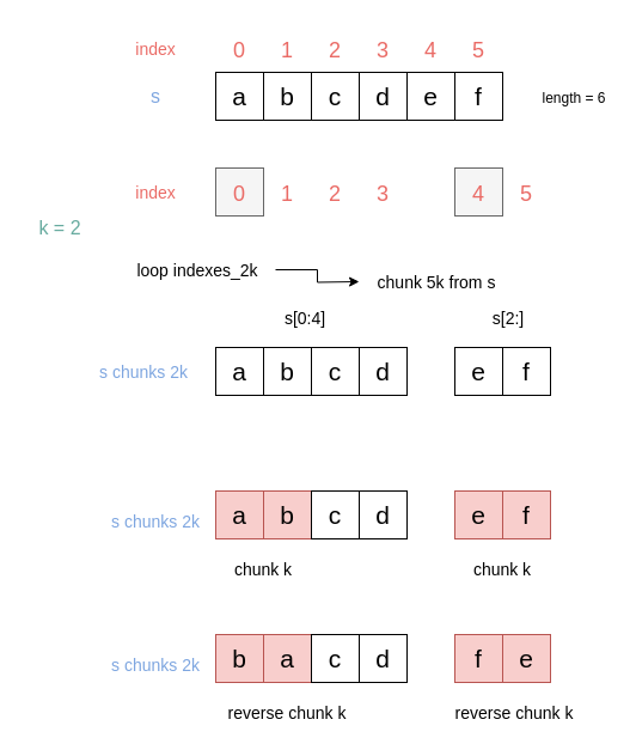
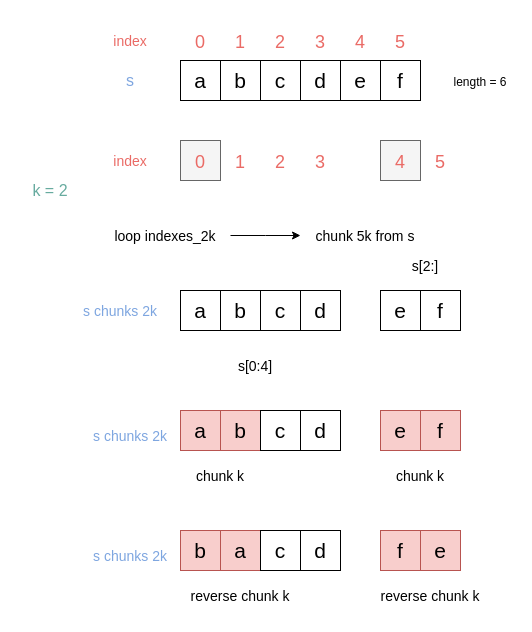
  <mxCell id="0" />
  <mxCell id="1" parent="0" />
  <mxCell id="2" value="a" style="whiteSpace=wrap;html=1;aspect=fixed;fontSize=21;" vertex="1" parent="1"><mxGeometry x="180" y="60" width="40" height="40" as="geometry" /></mxCell>
  <mxCell id="3" value="b" style="whiteSpace=wrap;html=1;aspect=fixed;fontSize=21;" vertex="1" parent="1"><mxGeometry x="220" y="60" width="40" height="40" as="geometry" /></mxCell>
  <mxCell id="4" value="c" style="whiteSpace=wrap;html=1;aspect=fixed;fontSize=21;" vertex="1" parent="1"><mxGeometry x="260" y="60" width="40" height="40" as="geometry" /></mxCell>
  <mxCell id="5" value="d" style="whiteSpace=wrap;html=1;aspect=fixed;fontSize=21;" vertex="1" parent="1"><mxGeometry x="300" y="60" width="40" height="40" as="geometry" /></mxCell>
  <mxCell id="6" value="e" style="whiteSpace=wrap;html=1;aspect=fixed;fontSize=21;" vertex="1" parent="1"><mxGeometry x="340" y="60" width="40" height="40" as="geometry" /></mxCell>
  <mxCell id="7" value="f" style="whiteSpace=wrap;html=1;aspect=fixed;fontSize=21;" vertex="1" parent="1"><mxGeometry x="380" y="60" width="40" height="40" as="geometry" /></mxCell>
  <mxCell id="8" value="&lt;font color=&quot;#ea6b66&quot; style=&quot;font-size: 18px;&quot;&gt;0&lt;/font&gt;" style="text;html=1;strokeColor=none;fillColor=none;align=center;verticalAlign=middle;whiteSpace=wrap;rounded=0;fontSize=21;" vertex="1" parent="1"><mxGeometry x="180" y="20" width="40" height="40" as="geometry" /></mxCell>
  <mxCell id="9" value="&lt;font color=&quot;#ea6b66&quot; style=&quot;font-size: 18px;&quot;&gt;1&lt;/font&gt;" style="text;html=1;strokeColor=none;fillColor=none;align=center;verticalAlign=middle;whiteSpace=wrap;rounded=0;fontSize=21;" vertex="1" parent="1"><mxGeometry x="220" y="20" width="40" height="40" as="geometry" /></mxCell>
  <mxCell id="10" value="&lt;font color=&quot;#ea6b66&quot; style=&quot;font-size: 18px;&quot;&gt;2&lt;/font&gt;" style="text;html=1;strokeColor=none;fillColor=none;align=center;verticalAlign=middle;whiteSpace=wrap;rounded=0;fontSize=21;" vertex="1" parent="1"><mxGeometry x="260" y="20" width="40" height="40" as="geometry" /></mxCell>
  <mxCell id="11" value="&lt;font color=&quot;#ea6b66&quot; style=&quot;font-size: 18px;&quot;&gt;3&lt;/font&gt;" style="text;html=1;strokeColor=none;fillColor=none;align=center;verticalAlign=middle;whiteSpace=wrap;rounded=0;fontSize=21;" vertex="1" parent="1"><mxGeometry x="300" y="20" width="40" height="40" as="geometry" /></mxCell>
  <mxCell id="12" value="&lt;font color=&quot;#ea6b66&quot; style=&quot;font-size: 18px;&quot;&gt;4&lt;/font&gt;" style="text;html=1;strokeColor=none;fillColor=none;align=center;verticalAlign=middle;whiteSpace=wrap;rounded=0;fontSize=21;" vertex="1" parent="1"><mxGeometry x="340" y="20" width="40" height="40" as="geometry" /></mxCell>
  <mxCell id="13" value="&lt;font color=&quot;#ea6b66&quot; style=&quot;font-size: 18px;&quot;&gt;5&lt;/font&gt;" style="text;html=1;strokeColor=none;fillColor=none;align=center;verticalAlign=middle;whiteSpace=wrap;rounded=0;fontSize=21;" vertex="1" parent="1"><mxGeometry x="380" y="20" width="40" height="40" as="geometry" /></mxCell>
  <mxCell id="14" value="&lt;font style=&quot;font-size: 14px;&quot;&gt;index&lt;/font&gt;" style="text;html=1;strokeColor=none;fillColor=none;align=center;verticalAlign=middle;whiteSpace=wrap;rounded=0;fontSize=18;fontColor=#EA6B66;" vertex="1" parent="1"><mxGeometry x="100" y="25" width="60" height="30" as="geometry" /></mxCell>
  <mxCell id="15" value="&lt;font color=&quot;#7ea6e0&quot; style=&quot;font-size: 16px;&quot;&gt;s&lt;/font&gt;" style="text;html=1;strokeColor=none;fillColor=none;align=center;verticalAlign=middle;whiteSpace=wrap;rounded=0;fontSize=18;fontColor=#EA6B66;" vertex="1" parent="1"><mxGeometry x="100" y="65" width="60" height="30" as="geometry" /></mxCell>
  <mxCell id="16" value="&lt;font color=&quot;#67ab9f&quot;&gt;k = 2&lt;/font&gt;" style="text;html=1;strokeColor=none;fillColor=none;align=center;verticalAlign=middle;whiteSpace=wrap;rounded=0;fontSize=16;fontColor=#7EA6E0;" vertex="1" parent="1"><mxGeometry x="20" y="175" width="60" height="30" as="geometry" /></mxCell>
  <mxCell id="17" value="a" style="whiteSpace=wrap;html=1;aspect=fixed;fontSize=21;" vertex="1" parent="1"><mxGeometry x="180" y="290" width="40" height="40" as="geometry" /></mxCell>
  <mxCell id="18" value="b" style="whiteSpace=wrap;html=1;aspect=fixed;fontSize=21;" vertex="1" parent="1"><mxGeometry x="220" y="290" width="40" height="40" as="geometry" /></mxCell>
  <mxCell id="19" value="c" style="whiteSpace=wrap;html=1;aspect=fixed;fontSize=21;" vertex="1" parent="1"><mxGeometry x="260" y="290" width="40" height="40" as="geometry" /></mxCell>
  <mxCell id="20" value="d" style="whiteSpace=wrap;html=1;aspect=fixed;fontSize=21;" vertex="1" parent="1"><mxGeometry x="300" y="290" width="40" height="40" as="geometry" /></mxCell>
  <mxCell id="21" value="e" style="whiteSpace=wrap;html=1;aspect=fixed;fontSize=21;" vertex="1" parent="1"><mxGeometry x="380" y="290" width="40" height="40" as="geometry" /></mxCell>
  <mxCell id="22" value="f" style="whiteSpace=wrap;html=1;aspect=fixed;fontSize=21;" vertex="1" parent="1"><mxGeometry x="420" y="290" width="40" height="40" as="geometry" /></mxCell>
  <mxCell id="23" value="&lt;font color=&quot;#7ea6e0&quot; style=&quot;font-size: 14px;&quot;&gt;s chunks 2k&lt;/font&gt;" style="text;html=1;strokeColor=none;fillColor=none;align=center;verticalAlign=middle;whiteSpace=wrap;rounded=0;fontSize=18;fontColor=#EA6B66;" vertex="1" parent="1"><mxGeometry x="80" y="295" width="80" height="30" as="geometry" /></mxCell>
  <mxCell id="24" value="&lt;font color=&quot;#ea6b66&quot; style=&quot;font-size: 18px;&quot;&gt;0&lt;/font&gt;" style="text;html=1;align=center;verticalAlign=middle;whiteSpace=wrap;rounded=0;fontSize=21;fillColor=#f5f5f5;fontColor=#333333;strokeColor=#666666;" vertex="1" parent="1"><mxGeometry x="180" y="140" width="40" height="40" as="geometry" /></mxCell>
  <mxCell id="25" value="&lt;font color=&quot;#ea6b66&quot; style=&quot;font-size: 18px;&quot;&gt;1&lt;/font&gt;" style="text;html=1;strokeColor=none;fillColor=none;align=center;verticalAlign=middle;whiteSpace=wrap;rounded=0;fontSize=21;" vertex="1" parent="1"><mxGeometry x="220" y="140" width="40" height="40" as="geometry" /></mxCell>
  <mxCell id="26" value="&lt;font color=&quot;#ea6b66&quot; style=&quot;font-size: 18px;&quot;&gt;2&lt;/font&gt;" style="text;html=1;strokeColor=none;fillColor=none;align=center;verticalAlign=middle;whiteSpace=wrap;rounded=0;fontSize=21;" vertex="1" parent="1"><mxGeometry x="260" y="140" width="40" height="40" as="geometry" /></mxCell>
  <mxCell id="27" value="&lt;font color=&quot;#ea6b66&quot; style=&quot;font-size: 18px;&quot;&gt;3&lt;/font&gt;" style="text;html=1;strokeColor=none;fillColor=none;align=center;verticalAlign=middle;whiteSpace=wrap;rounded=0;fontSize=21;" vertex="1" parent="1"><mxGeometry x="300" y="140" width="40" height="40" as="geometry" /></mxCell>
  <mxCell id="28" value="&lt;font color=&quot;#ea6b66&quot; style=&quot;font-size: 18px;&quot;&gt;4&lt;/font&gt;" style="text;html=1;strokeColor=#666666;fillColor=#f5f5f5;align=center;verticalAlign=middle;whiteSpace=wrap;rounded=0;fontSize=21;fontColor=#333333;" vertex="1" parent="1"><mxGeometry x="380" y="140" width="40" height="40" as="geometry" /></mxCell>
  <mxCell id="29" value="&lt;font color=&quot;#ea6b66&quot; style=&quot;font-size: 18px;&quot;&gt;5&lt;/font&gt;" style="text;html=1;strokeColor=none;fillColor=none;align=center;verticalAlign=middle;whiteSpace=wrap;rounded=0;fontSize=21;" vertex="1" parent="1"><mxGeometry x="420" y="140" width="40" height="40" as="geometry" /></mxCell>
  <mxCell id="30" value="&lt;font style=&quot;font-size: 14px;&quot;&gt;index&lt;/font&gt;" style="text;html=1;strokeColor=none;fillColor=none;align=center;verticalAlign=middle;whiteSpace=wrap;rounded=0;fontSize=18;fontColor=#EA6B66;" vertex="1" parent="1"><mxGeometry x="100" y="145" width="60" height="30" as="geometry" /></mxCell>
  <mxCell id="31" value="&lt;font color=&quot;#000000&quot; style=&quot;font-size: 12px;&quot;&gt;length = 6&lt;/font&gt;" style="text;html=1;strokeColor=none;fillColor=none;align=center;verticalAlign=middle;whiteSpace=wrap;rounded=0;fontSize=18;fontColor=#EA6B66;" vertex="1" parent="1"><mxGeometry x="450" y="65" width="60" height="30" as="geometry" /></mxCell>
  <mxCell id="32" style="edgeStyle=orthogonalEdgeStyle;rounded=0;orthogonalLoop=1;jettySize=auto;html=1;fontSize=12;fontColor=#000000;" edge="1" parent="1" source="33"><mxGeometry relative="1" as="geometry"><mxPoint x="300" y="235" as="targetPoint" /></mxGeometry></mxCell>
- <mxCell id="33" value="&lt;font color=&quot;#000000&quot; style=&quot;font-size: 14px;&quot;&gt;loop indexes_2k&lt;/font&gt;" style="text;html=1;strokeColor=none;fillColor=none;align=center;verticalAlign=middle;whiteSpace=wrap;rounded=0;fontSize=16;fontColor=#67AB9F;" vertex="1" parent="1"><mxGeometry x="100" y="210" width="130" height="30" as="geometry" /></mxCell>
+ <mxCell id="33" value="&lt;font color=&quot;#000000&quot; style=&quot;font-size: 14px;&quot;&gt;loop indexes_2k&lt;/font&gt;" style="text;html=1;strokeColor=none;fillColor=none;align=center;verticalAlign=middle;whiteSpace=wrap;rounded=0;fontSize=16;fontColor=#67AB9F;" vertex="1" parent="1"><mxGeometry x="100" y="220" width="130" height="30" as="geometry" /></mxCell>
  <mxCell id="34" value="&lt;font color=&quot;#000000&quot; style=&quot;font-size: 14px;&quot;&gt;chunk 5k from s&lt;/font&gt;" style="text;html=1;strokeColor=none;fillColor=none;align=center;verticalAlign=middle;whiteSpace=wrap;rounded=0;fontSize=16;fontColor=#67AB9F;" vertex="1" parent="1"><mxGeometry x="300" y="220" width="130" height="30" as="geometry" /></mxCell>
- <mxCell id="35" value="&lt;font color=&quot;#000000&quot; style=&quot;font-size: 14px;&quot;&gt;s[0:4]&lt;/font&gt;" style="text;html=1;strokeColor=none;fillColor=none;align=center;verticalAlign=middle;whiteSpace=wrap;rounded=0;fontSize=16;fontColor=#67AB9F;" vertex="1" parent="1"><mxGeometry x="190" y="250" width="130" height="30" as="geometry" /></mxCell>
+ <mxCell id="35" value="&lt;font color=&quot;#000000&quot; style=&quot;font-size: 14px;&quot;&gt;s[0:4]&lt;/font&gt;" style="text;html=1;strokeColor=none;fillColor=none;align=center;verticalAlign=middle;whiteSpace=wrap;rounded=0;fontSize=16;fontColor=#67AB9F;" vertex="1" parent="1"><mxGeometry x="190" y="350" width="130" height="30" as="geometry" /></mxCell>
  <mxCell id="36" value="&lt;font color=&quot;#000000&quot; style=&quot;font-size: 14px;&quot;&gt;s[2:]&lt;/font&gt;" style="text;html=1;strokeColor=none;fillColor=none;align=center;verticalAlign=middle;whiteSpace=wrap;rounded=0;fontSize=16;fontColor=#67AB9F;" vertex="1" parent="1"><mxGeometry x="360" y="250" width="130" height="30" as="geometry" /></mxCell>
  <mxCell id="37" value="a" style="whiteSpace=wrap;html=1;aspect=fixed;fontSize=21;fillColor=#f8cecc;strokeColor=#b85450;" vertex="1" parent="1"><mxGeometry x="180" y="410" width="40" height="40" as="geometry" /></mxCell>
  <mxCell id="38" value="b" style="whiteSpace=wrap;html=1;aspect=fixed;fontSize=21;fillColor=#f8cecc;strokeColor=#b85450;" vertex="1" parent="1"><mxGeometry x="220" y="410" width="40" height="40" as="geometry" /></mxCell>
  <mxCell id="39" value="c" style="whiteSpace=wrap;html=1;aspect=fixed;fontSize=21;" vertex="1" parent="1"><mxGeometry x="260" y="410" width="40" height="40" as="geometry" /></mxCell>
  <mxCell id="40" value="d" style="whiteSpace=wrap;html=1;aspect=fixed;fontSize=21;" vertex="1" parent="1"><mxGeometry x="300" y="410" width="40" height="40" as="geometry" /></mxCell>
  <mxCell id="41" value="e" style="whiteSpace=wrap;html=1;aspect=fixed;fontSize=21;fillColor=#f8cecc;strokeColor=#b85450;" vertex="1" parent="1"><mxGeometry x="380" y="410" width="40" height="40" as="geometry" /></mxCell>
  <mxCell id="42" value="f" style="whiteSpace=wrap;html=1;aspect=fixed;fontSize=21;fillColor=#f8cecc;strokeColor=#b85450;" vertex="1" parent="1"><mxGeometry x="420" y="410" width="40" height="40" as="geometry" /></mxCell>
  <mxCell id="43" value="&lt;font color=&quot;#7ea6e0&quot; style=&quot;font-size: 14px;&quot;&gt;s chunks 2k&lt;/font&gt;" style="text;html=1;strokeColor=none;fillColor=none;align=center;verticalAlign=middle;whiteSpace=wrap;rounded=0;fontSize=18;fontColor=#EA6B66;" vertex="1" parent="1"><mxGeometry x="90" y="420" width="80" height="30" as="geometry" /></mxCell>
  <mxCell id="44" value="&lt;font color=&quot;#000000&quot; style=&quot;font-size: 14px;&quot;&gt;chunk k&lt;/font&gt;" style="text;html=1;strokeColor=none;fillColor=none;align=center;verticalAlign=middle;whiteSpace=wrap;rounded=0;fontSize=18;fontColor=#EA6B66;" vertex="1" parent="1"><mxGeometry x="180" y="460" width="80" height="30" as="geometry" /></mxCell>
  <mxCell id="45" value="&lt;font color=&quot;#000000&quot; style=&quot;font-size: 14px;&quot;&gt;chunk k&lt;/font&gt;" style="text;html=1;strokeColor=none;fillColor=none;align=center;verticalAlign=middle;whiteSpace=wrap;rounded=0;fontSize=18;fontColor=#EA6B66;" vertex="1" parent="1"><mxGeometry x="380" y="460" width="80" height="30" as="geometry" /></mxCell>
  <mxCell id="46" value="b" style="whiteSpace=wrap;html=1;aspect=fixed;fontSize=21;fillColor=#f8cecc;strokeColor=#b85450;" vertex="1" parent="1"><mxGeometry x="180" y="530" width="40" height="40" as="geometry" /></mxCell>
  <mxCell id="47" value="a" style="whiteSpace=wrap;html=1;aspect=fixed;fontSize=21;fillColor=#f8cecc;strokeColor=#b85450;" vertex="1" parent="1"><mxGeometry x="220" y="530" width="40" height="40" as="geometry" /></mxCell>
  <mxCell id="48" value="c" style="whiteSpace=wrap;html=1;aspect=fixed;fontSize=21;" vertex="1" parent="1"><mxGeometry x="260" y="530" width="40" height="40" as="geometry" /></mxCell>
  <mxCell id="49" value="d" style="whiteSpace=wrap;html=1;aspect=fixed;fontSize=21;" vertex="1" parent="1"><mxGeometry x="300" y="530" width="40" height="40" as="geometry" /></mxCell>
  <mxCell id="50" value="f" style="whiteSpace=wrap;html=1;aspect=fixed;fontSize=21;fillColor=#f8cecc;strokeColor=#b85450;" vertex="1" parent="1"><mxGeometry x="380" y="530" width="40" height="40" as="geometry" /></mxCell>
  <mxCell id="51" value="e" style="whiteSpace=wrap;html=1;aspect=fixed;fontSize=21;fillColor=#f8cecc;strokeColor=#b85450;" vertex="1" parent="1"><mxGeometry x="420" y="530" width="40" height="40" as="geometry" /></mxCell>
  <mxCell id="52" value="&lt;font color=&quot;#7ea6e0&quot; style=&quot;font-size: 14px;&quot;&gt;s chunks 2k&lt;/font&gt;" style="text;html=1;strokeColor=none;fillColor=none;align=center;verticalAlign=middle;whiteSpace=wrap;rounded=0;fontSize=18;fontColor=#EA6B66;" vertex="1" parent="1"><mxGeometry x="90" y="540" width="80" height="30" as="geometry" /></mxCell>
  <mxCell id="53" value="&lt;font color=&quot;#000000&quot; style=&quot;font-size: 14px;&quot;&gt;reverse chunk k&lt;/font&gt;" style="text;html=1;strokeColor=none;fillColor=none;align=center;verticalAlign=middle;whiteSpace=wrap;rounded=0;fontSize=18;fontColor=#EA6B66;" vertex="1" parent="1"><mxGeometry x="180" y="580" width="120" height="30" as="geometry" /></mxCell>
  <mxCell id="54" value="&lt;font color=&quot;#000000&quot; style=&quot;font-size: 14px;&quot;&gt;reverse chunk k&lt;/font&gt;" style="text;html=1;strokeColor=none;fillColor=none;align=center;verticalAlign=middle;whiteSpace=wrap;rounded=0;fontSize=18;fontColor=#EA6B66;" vertex="1" parent="1"><mxGeometry x="370" y="580" width="120" height="30" as="geometry" /></mxCell>
